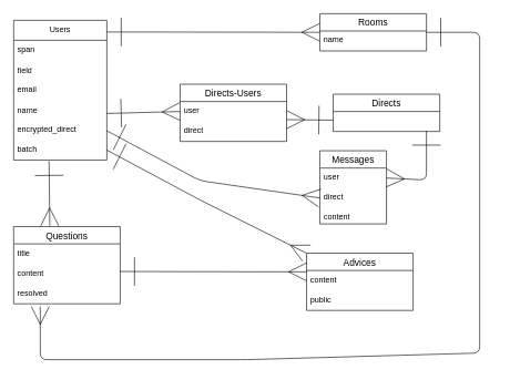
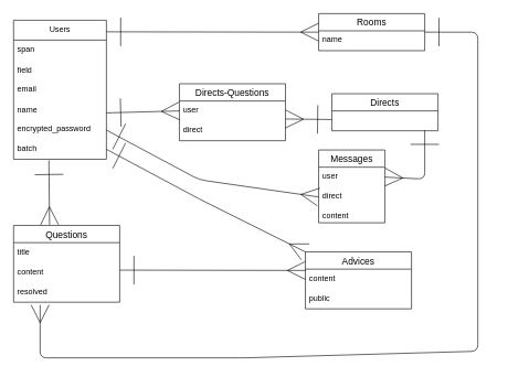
  <mxCell id="0" />
  <mxCell id="1" parent="0" />
  <mxCell id="2" value="Users" style="swimlane;fontStyle=0;childLayout=stackLayout;horizontal=1;startSize=30;horizontalStack=0;resizeParent=1;resizeParentMax=0;resizeLast=0;collapsible=1;marginBottom=0;whiteSpace=wrap;html=1;" parent="1" vertex="1"><mxGeometry x="20" y="30" width="140" height="210" as="geometry" /></mxCell>
  <mxCell id="3" value="span" style="text;strokeColor=none;fillColor=none;align=left;verticalAlign=middle;spacingLeft=4;spacingRight=4;overflow=hidden;points=[[0,0.5],[1,0.5]];portConstraint=eastwest;rotatable=0;whiteSpace=wrap;html=1;" parent="2" vertex="1"><mxGeometry y="30" width="140" height="30" as="geometry" /></mxCell>
  <mxCell id="4" value="field" style="text;strokeColor=none;fillColor=none;align=left;verticalAlign=middle;spacingLeft=4;spacingRight=4;overflow=hidden;points=[[0,0.5],[1,0.5]];portConstraint=eastwest;rotatable=0;whiteSpace=wrap;html=1;" parent="2" vertex="1"><mxGeometry y="60" width="140" height="30" as="geometry" /></mxCell>
  <mxCell id="5" value="email" style="text;strokeColor=none;fillColor=none;spacingLeft=4;spacingRight=4;overflow=hidden;rotatable=0;points=[[0,0.5],[1,0.5]];portConstraint=eastwest;fontSize=12;" parent="2" vertex="1"><mxGeometry y="90" width="140" height="30" as="geometry" /></mxCell>
  <mxCell id="6" value="name" style="text;strokeColor=none;fillColor=none;align=left;verticalAlign=middle;spacingLeft=4;spacingRight=4;overflow=hidden;points=[[0,0.5],[1,0.5]];portConstraint=eastwest;rotatable=0;whiteSpace=wrap;html=1;" parent="2" vertex="1"><mxGeometry y="120" width="140" height="30" as="geometry" /></mxCell>
- <mxCell id="7" value="encrypted_direct" style="text;strokeColor=none;fillColor=none;spacingLeft=4;spacingRight=4;overflow=hidden;rotatable=0;points=[[0,0.5],[1,0.5]];portConstraint=eastwest;fontSize=12;" parent="2" vertex="1"><mxGeometry y="150" width="140" height="30" as="geometry" /></mxCell>
+ <mxCell id="7" value="encrypted_password" style="text;strokeColor=none;fillColor=none;spacingLeft=4;spacingRight=4;overflow=hidden;rotatable=0;points=[[0,0.5],[1,0.5]];portConstraint=eastwest;fontSize=12;" parent="2" vertex="1"><mxGeometry y="150" width="140" height="30" as="geometry" /></mxCell>
  <mxCell id="8" value="batch" style="text;strokeColor=none;fillColor=none;spacingLeft=4;spacingRight=4;overflow=hidden;rotatable=0;points=[[0,0.5],[1,0.5]];portConstraint=eastwest;fontSize=12;" parent="2" vertex="1"><mxGeometry y="180" width="140" height="30" as="geometry" /></mxCell>
  <mxCell id="9" value="Rooms" style="swimlane;fontStyle=0;childLayout=stackLayout;horizontal=1;startSize=26;horizontalStack=0;resizeParent=1;resizeParentMax=0;resizeLast=0;collapsible=1;marginBottom=0;align=center;fontSize=14;" parent="1" vertex="1"><mxGeometry x="480" y="20" width="160" height="56" as="geometry" /></mxCell>
  <mxCell id="10" value="name" style="text;strokeColor=none;fillColor=none;spacingLeft=4;spacingRight=4;overflow=hidden;rotatable=0;points=[[0,0.5],[1,0.5]];portConstraint=eastwest;fontSize=12;" parent="9" vertex="1"><mxGeometry y="26" width="160" height="30" as="geometry" /></mxCell>
  <mxCell id="11" value="Questions" style="swimlane;fontStyle=0;childLayout=stackLayout;horizontal=1;startSize=26;horizontalStack=0;resizeParent=1;resizeParentMax=0;resizeLast=0;collapsible=1;marginBottom=0;align=center;fontSize=14;" parent="1" vertex="1"><mxGeometry x="20" y="340" width="160" height="116" as="geometry" /></mxCell>
  <mxCell id="12" value="title" style="text;strokeColor=none;fillColor=none;spacingLeft=4;spacingRight=4;overflow=hidden;rotatable=0;points=[[0,0.5],[1,0.5]];portConstraint=eastwest;fontSize=12;" parent="11" vertex="1"><mxGeometry y="26" width="160" height="30" as="geometry" /></mxCell>
  <mxCell id="13" value="content" style="text;strokeColor=none;fillColor=none;spacingLeft=4;spacingRight=4;overflow=hidden;rotatable=0;points=[[0,0.5],[1,0.5]];portConstraint=eastwest;fontSize=12;" parent="11" vertex="1"><mxGeometry y="56" width="160" height="30" as="geometry" /></mxCell>
  <mxCell id="14" value="resolved" style="text;strokeColor=none;fillColor=none;spacingLeft=4;spacingRight=4;overflow=hidden;rotatable=0;points=[[0,0.5],[1,0.5]];portConstraint=eastwest;fontSize=12;" parent="11" vertex="1"><mxGeometry y="86" width="160" height="30" as="geometry" /></mxCell>
  <mxCell id="15" value="Advices" style="swimlane;fontStyle=0;childLayout=stackLayout;horizontal=1;startSize=26;horizontalStack=0;resizeParent=1;resizeParentMax=0;resizeLast=0;collapsible=1;marginBottom=0;align=center;fontSize=14;" parent="1" vertex="1"><mxGeometry x="460" y="380" width="160" height="86" as="geometry" /></mxCell>
  <mxCell id="16" value="content" style="text;strokeColor=none;fillColor=none;spacingLeft=4;spacingRight=4;overflow=hidden;rotatable=0;points=[[0,0.5],[1,0.5]];portConstraint=eastwest;fontSize=12;" parent="15" vertex="1"><mxGeometry y="26" width="160" height="30" as="geometry" /></mxCell>
  <mxCell id="17" value="public" style="text;strokeColor=none;fillColor=none;spacingLeft=4;spacingRight=4;overflow=hidden;rotatable=0;points=[[0,0.5],[1,0.5]];portConstraint=eastwest;fontSize=12;" parent="15" vertex="1"><mxGeometry y="56" width="160" height="30" as="geometry" /></mxCell>
  <mxCell id="18" style="edgeStyle=none;jumpStyle=line;jumpSize=6;html=1;exitX=1;exitY=0.5;exitDx=0;exitDy=0;entryX=0;entryY=0.5;entryDx=0;entryDy=0;strokeWidth=1;startArrow=ERone;startFill=0;endArrow=ERmany;endFill=0;startSize=41;endSize=25;sourcePerimeterSpacing=11;targetPerimeterSpacing=13;" parent="1" target="9" edge="1"><mxGeometry relative="1" as="geometry"><mxPoint x="210" y="47.5" as="targetPoint" /><mxPoint x="160" y="47.5" as="sourcePoint" /></mxGeometry></mxCell>
  <mxCell id="19" style="edgeStyle=none;jumpStyle=line;jumpSize=6;html=1;entryX=0.339;entryY=-0.009;entryDx=0;entryDy=0;strokeWidth=1;startArrow=ERone;startFill=0;endArrow=ERmany;endFill=0;startSize=41;endSize=25;sourcePerimeterSpacing=11;targetPerimeterSpacing=13;entryPerimeter=0;exitX=0.38;exitY=1.053;exitDx=0;exitDy=0;exitPerimeter=0;" parent="1" target="11" edge="1"><mxGeometry relative="1" as="geometry"><mxPoint x="394" y="260.5" as="targetPoint" /><mxPoint x="73.2" y="241.59" as="sourcePoint" /></mxGeometry></mxCell>
  <mxCell id="20" style="edgeStyle=none;jumpStyle=line;jumpSize=6;html=1;exitX=1;exitY=0.5;exitDx=0;exitDy=0;strokeWidth=1;startArrow=ERone;startFill=0;endArrow=ERmany;endFill=0;startSize=41;endSize=25;sourcePerimeterSpacing=11;targetPerimeterSpacing=13;" parent="1" edge="1"><mxGeometry relative="1" as="geometry"><mxPoint x="460" y="408" as="targetPoint" /><mxPoint x="180" y="407.5" as="sourcePoint" /></mxGeometry></mxCell>
  <mxCell id="21" style="edgeStyle=none;jumpStyle=line;jumpSize=6;html=1;exitX=1;exitY=0.5;exitDx=0;exitDy=0;entryX=0;entryY=0;entryDx=0;entryDy=0;strokeWidth=1;startArrow=ERone;startFill=0;endArrow=ERmany;endFill=0;startSize=41;endSize=25;sourcePerimeterSpacing=11;targetPerimeterSpacing=13;" parent="1" target="15" edge="1"><mxGeometry relative="1" as="geometry"><mxPoint x="470" y="240.5" as="targetPoint" /><mxPoint x="160" y="225" as="sourcePoint" /><Array as="points"><mxPoint x="190" y="240" /><mxPoint x="300" y="300" /></Array></mxGeometry></mxCell>
  <mxCell id="22" style="edgeStyle=none;jumpStyle=line;jumpSize=6;html=1;strokeWidth=1;startArrow=ERone;startFill=0;endArrow=ERmany;endFill=0;startSize=41;endSize=25;sourcePerimeterSpacing=11;targetPerimeterSpacing=13;exitX=1;exitY=0.5;exitDx=0;exitDy=0;" parent="1" source="9" edge="1"><mxGeometry relative="1" as="geometry"><mxPoint x="60" y="460" as="targetPoint" /><mxPoint x="720" y="20" as="sourcePoint" /><Array as="points"><mxPoint x="720" y="48" /><mxPoint x="720" y="254" /><mxPoint x="720" y="530" /><mxPoint x="370" y="540" /><mxPoint x="60" y="540" /></Array></mxGeometry></mxCell>
  <mxCell id="23" value="Directs" style="swimlane;fontStyle=0;childLayout=stackLayout;horizontal=1;startSize=26;horizontalStack=0;resizeParent=1;resizeParentMax=0;resizeLast=0;collapsible=1;marginBottom=0;align=center;fontSize=14;" parent="1" vertex="1"><mxGeometry x="500" y="141" width="160" height="56" as="geometry" /></mxCell>
- <mxCell id="24" value="Directs-Users" style="swimlane;fontStyle=0;childLayout=stackLayout;horizontal=1;startSize=26;horizontalStack=0;resizeParent=1;resizeParentMax=0;resizeLast=0;collapsible=1;marginBottom=0;align=center;fontSize=14;" parent="1" vertex="1"><mxGeometry x="270" y="126" width="160" height="86" as="geometry" /></mxCell>
+ <mxCell id="24" value="Directs-Questions" style="swimlane;fontStyle=0;childLayout=stackLayout;horizontal=1;startSize=26;horizontalStack=0;resizeParent=1;resizeParentMax=0;resizeLast=0;collapsible=1;marginBottom=0;align=center;fontSize=14;" parent="1" vertex="1"><mxGeometry x="270" y="126" width="160" height="86" as="geometry" /></mxCell>
  <mxCell id="25" value="user" style="text;strokeColor=none;fillColor=none;spacingLeft=4;spacingRight=4;overflow=hidden;rotatable=0;points=[[0,0.5],[1,0.5]];portConstraint=eastwest;fontSize=12;" parent="24" vertex="1"><mxGeometry y="26" width="160" height="30" as="geometry" /></mxCell>
  <mxCell id="26" value="direct" style="text;strokeColor=none;fillColor=none;spacingLeft=4;spacingRight=4;overflow=hidden;rotatable=0;points=[[0,0.5],[1,0.5]];portConstraint=eastwest;fontSize=12;" parent="24" vertex="1"><mxGeometry y="56" width="160" height="30" as="geometry" /></mxCell>
  <mxCell id="27" style="edgeStyle=none;jumpStyle=line;jumpSize=6;html=1;exitX=1;exitY=0.5;exitDx=0;exitDy=0;entryX=0;entryY=0.5;entryDx=0;entryDy=0;strokeWidth=1;startArrow=ERone;startFill=0;endArrow=ERmany;endFill=0;startSize=41;endSize=25;sourcePerimeterSpacing=11;targetPerimeterSpacing=13;" parent="1" target="25" edge="1"><mxGeometry relative="1" as="geometry"><mxPoint x="460" y="325" as="targetPoint" /><mxPoint x="160" y="170" as="sourcePoint" /></mxGeometry></mxCell>
  <mxCell id="28" style="edgeStyle=none;jumpStyle=line;jumpSize=6;html=1;exitX=1;exitY=0.5;exitDx=0;exitDy=0;strokeWidth=1;startArrow=ERone;startFill=0;endArrow=ERmany;endFill=0;startSize=41;endSize=25;sourcePerimeterSpacing=11;targetPerimeterSpacing=13;entryX=1.001;entryY=0.907;entryDx=0;entryDy=0;entryPerimeter=0;" parent="1" target="25" edge="1"><mxGeometry relative="1" as="geometry"><mxPoint x="440" y="205" as="targetPoint" /><mxPoint x="500" y="180" as="sourcePoint" /></mxGeometry></mxCell>
  <mxCell id="29" value="Messages" style="swimlane;fontStyle=0;childLayout=stackLayout;horizontal=1;startSize=26;horizontalStack=0;resizeParent=1;resizeParentMax=0;resizeLast=0;collapsible=1;marginBottom=0;align=center;fontSize=14;" parent="1" vertex="1"><mxGeometry x="480" y="226" width="100" height="110" as="geometry" /></mxCell>
  <mxCell id="30" value="user" style="text;strokeColor=none;fillColor=none;spacingLeft=4;spacingRight=4;overflow=hidden;rotatable=0;points=[[0,0.5],[1,0.5]];portConstraint=eastwest;fontSize=12;" parent="29" vertex="1"><mxGeometry y="26" width="100" height="30" as="geometry" /></mxCell>
  <mxCell id="31" value="direct" style="text;strokeColor=none;fillColor=none;spacingLeft=4;spacingRight=4;overflow=hidden;rotatable=0;points=[[0,0.5],[1,0.5]];portConstraint=eastwest;fontSize=12;" parent="29" vertex="1"><mxGeometry y="56" width="100" height="30" as="geometry" /></mxCell>
  <mxCell id="32" value="content" style="text;strokeColor=none;fillColor=none;spacingLeft=4;spacingRight=4;overflow=hidden;rotatable=0;points=[[0,0.5],[1,0.5]];portConstraint=eastwest;fontSize=12;" parent="29" vertex="1"><mxGeometry y="86" width="100" height="24" as="geometry" /></mxCell>
  <mxCell id="33" style="edgeStyle=none;jumpStyle=line;jumpSize=6;html=1;exitX=1;exitY=0.5;exitDx=0;exitDy=0;entryX=0;entryY=0.5;entryDx=0;entryDy=0;strokeWidth=1;startArrow=ERone;startFill=0;endArrow=ERmany;endFill=0;startSize=41;endSize=25;sourcePerimeterSpacing=11;targetPerimeterSpacing=13;" parent="1" target="31" edge="1"><mxGeometry relative="1" as="geometry"><mxPoint x="460" y="351" as="targetPoint" /><mxPoint x="160" y="196" as="sourcePoint" /><Array as="points"><mxPoint x="190" y="211" /><mxPoint x="300" y="271" /></Array></mxGeometry></mxCell>
  <mxCell id="34" style="edgeStyle=none;jumpStyle=line;jumpSize=6;html=1;strokeWidth=1;startArrow=ERone;startFill=0;endArrow=ERmany;endFill=0;startSize=41;endSize=25;sourcePerimeterSpacing=11;targetPerimeterSpacing=13;exitX=0.38;exitY=1.053;exitDx=0;exitDy=0;exitPerimeter=0;entryX=1;entryY=0.5;entryDx=0;entryDy=0;" parent="1" target="30" edge="1"><mxGeometry relative="1" as="geometry"><mxPoint x="640" y="300" as="targetPoint" /><mxPoint x="640" y="196" as="sourcePoint" /><Array as="points"><mxPoint x="640" y="270" /></Array></mxGeometry></mxCell>
